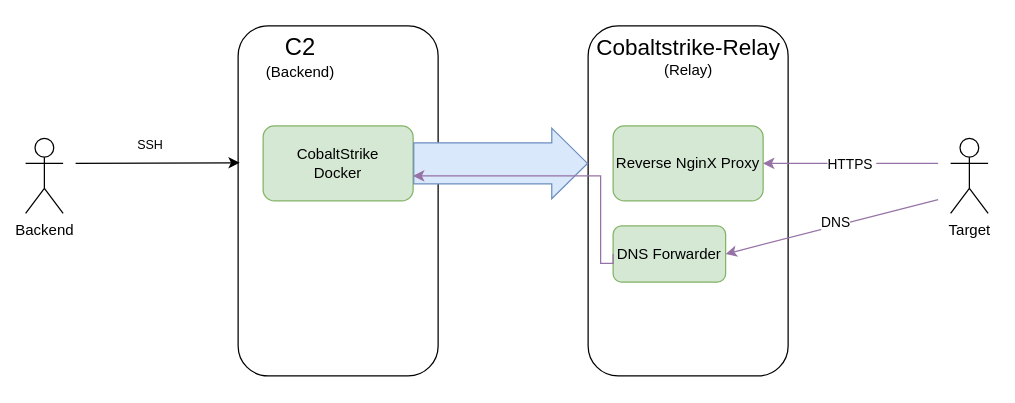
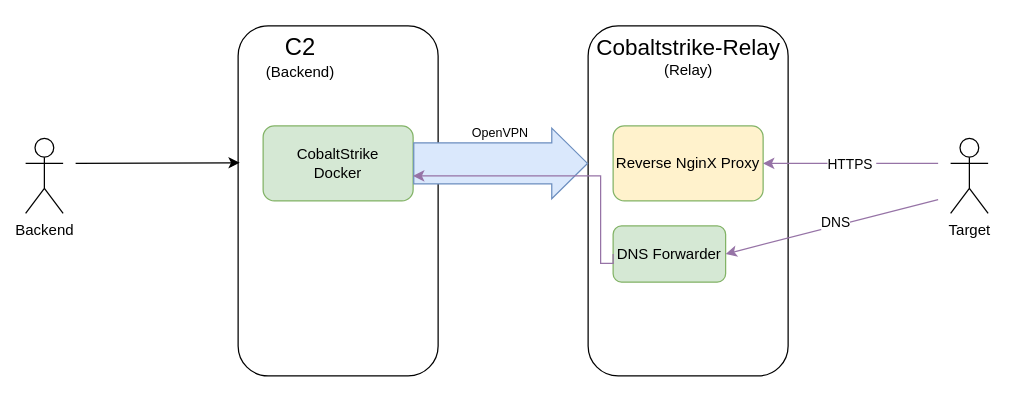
  <mxCell id="0" />
  <mxCell id="1" parent="0" />
  <mxCell id="2" value="" style="rounded=1;whiteSpace=wrap;html=1;" parent="1" vertex="1"><mxGeometry x="190" y="20" width="160" height="280" as="geometry" /></mxCell>
  <mxCell id="3" value="" style="rounded=1;whiteSpace=wrap;html=1;" parent="1" vertex="1"><mxGeometry x="470" y="20" width="160" height="280" as="geometry" /></mxCell>
  <mxCell id="4" value="CobaltStrike&lt;br&gt;Docker" style="rounded=1;whiteSpace=wrap;html=1;fillColor=#d5e8d4;strokeColor=#82b366;" parent="1" vertex="1"><mxGeometry x="210" y="100" width="120" height="60" as="geometry" /></mxCell>
- <mxCell id="5" value="Reverse NginX Proxy" style="rounded=1;whiteSpace=wrap;html=1;fillColor=#d5e8d4;strokeColor=#82b366;" parent="1" vertex="1"><mxGeometry x="490" y="100" width="120" height="60" as="geometry" /></mxCell>
+ <mxCell id="5" value="Reverse NginX Proxy" style="rounded=1;whiteSpace=wrap;html=1;fillColor=#fff2cc;strokeColor=#82b366;" parent="1" vertex="1"><mxGeometry x="490" y="100" width="120" height="60" as="geometry" /></mxCell>
  <mxCell id="6" value="&lt;font style=&quot;&quot;&gt;&lt;span style=&quot;font-size: 19px;&quot;&gt;C2&lt;/span&gt;&lt;br&gt;&lt;font style=&quot;font-size: 12px;&quot;&gt;(Backend)&lt;/font&gt;&lt;br&gt;&lt;/font&gt;" style="text;html=1;strokeColor=none;fillColor=none;align=center;verticalAlign=middle;whiteSpace=wrap;rounded=0;" parent="1" vertex="1"><mxGeometry x="210" y="30" width="60" height="30" as="geometry" /></mxCell>
  <mxCell id="7" value="&lt;font style=&quot;&quot;&gt;&lt;font style=&quot;font-size: 18px;&quot;&gt;Cobaltstrike-Relay&lt;/font&gt;&lt;br&gt;&lt;font style=&quot;font-size: 12px;&quot;&gt;(Relay)&lt;/font&gt;&lt;br&gt;&lt;/font&gt;" style="text;html=1;strokeColor=none;fillColor=none;align=center;verticalAlign=middle;whiteSpace=wrap;rounded=0;" parent="1" vertex="1"><mxGeometry x="462.5" y="30" width="175" height="30" as="geometry" /></mxCell>
  <mxCell id="8" value="" style="shape=flexArrow;endArrow=classic;html=1;rounded=0;exitX=1;exitY=0.5;exitDx=0;exitDy=0;entryX=0;entryY=0.393;entryDx=0;entryDy=0;entryPerimeter=0;endWidth=22.535;endSize=9.196;width=32.917;fillColor=#dae8fc;strokeColor=#6c8ebf;" parent="1" source="4" target="3" edge="1"><mxGeometry width="50" height="50" relative="1" as="geometry"><mxPoint x="380" y="130" as="sourcePoint" /><mxPoint x="430" y="80" as="targetPoint" /></mxGeometry></mxCell>
+ <mxCell id="9" value="&lt;font style=&quot;font-size: 10px;&quot;&gt;OpenVPN&lt;/font&gt;" style="text;html=1;strokeColor=none;fillColor=none;align=center;verticalAlign=middle;whiteSpace=wrap;rounded=0;" parent="1" vertex="1"><mxGeometry x="370" y="90" width="60" height="30" as="geometry" /></mxCell>
  <mxCell id="10" value="Backend" style="shape=umlActor;verticalLabelPosition=bottom;verticalAlign=top;html=1;outlineConnect=0;" parent="1" vertex="1"><mxGeometry x="20" y="110" width="30" height="60" as="geometry" /></mxCell>
- <mxCell id="11" value="&lt;font style=&quot;font-size: 10px;&quot;&gt;SSH&lt;/font&gt;" style="text;html=1;strokeColor=none;fillColor=none;align=center;verticalAlign=middle;whiteSpace=wrap;rounded=0;" parent="1" vertex="1"><mxGeometry x="90" y="100" width="60" height="30" as="geometry" /></mxCell>
  <mxCell id="12" value="Target" style="shape=umlActor;verticalLabelPosition=bottom;verticalAlign=top;html=1;outlineConnect=0;" parent="1" vertex="1"><mxGeometry x="760" y="110" width="30" height="60" as="geometry" /></mxCell>
  <mxCell id="13" value="" style="endArrow=classic;html=1;rounded=0;entryX=1;entryY=0.5;entryDx=0;entryDy=0;fillColor=#e1d5e7;strokeColor=#9673a6;" parent="1" target="5" edge="1"><mxGeometry width="50" height="50" relative="1" as="geometry"><mxPoint x="750" y="130" as="sourcePoint" /><mxPoint x="750" y="60" as="targetPoint" /></mxGeometry></mxCell>
  <mxCell id="14" value="HTTPS&amp;nbsp;" style="edgeLabel;html=1;align=center;verticalAlign=middle;resizable=0;points=[];" parent="13" vertex="1" connectable="0"><mxGeometry x="-0.179" y="1" relative="1" as="geometry"><mxPoint x="-13" y="-1" as="offset" /></mxGeometry></mxCell>
  <mxCell id="15" value="" style="endArrow=classic;html=1;rounded=0;entryX=0.008;entryY=0.391;entryDx=0;entryDy=0;entryPerimeter=0;" parent="1" target="2" edge="1"><mxGeometry width="50" height="50" relative="1" as="geometry"><mxPoint x="60" y="130" as="sourcePoint" /><mxPoint x="140" y="120" as="targetPoint" /></mxGeometry></mxCell>
  <mxCell id="16" value="DNS Forwarder" style="rounded=1;whiteSpace=wrap;html=1;fillColor=#d5e8d4;strokeColor=#82b366;" vertex="1" parent="1"><mxGeometry x="490" y="180" width="90" height="45" as="geometry" /></mxCell>
  <mxCell id="17" value="" style="endArrow=classic;html=1;rounded=0;entryX=1;entryY=0.5;entryDx=0;entryDy=0;fillColor=#e1d5e7;strokeColor=#9673a6;" edge="1" parent="1" target="16"><mxGeometry width="50" height="50" relative="1" as="geometry"><mxPoint x="750" y="159" as="sourcePoint" /><mxPoint x="610" y="159" as="targetPoint" /></mxGeometry></mxCell>
  <mxCell id="18" value="DNS" style="edgeLabel;html=1;align=center;verticalAlign=middle;resizable=0;points=[];" vertex="1" connectable="0" parent="17"><mxGeometry x="-0.179" y="1" relative="1" as="geometry"><mxPoint x="-13" y="-1" as="offset" /></mxGeometry></mxCell>
  <mxCell id="19" value="" style="endArrow=classic;html=1;rounded=0;exitX=0;exitY=0.5;exitDx=0;exitDy=0;fillColor=#e1d5e7;strokeColor=#9673a6;edgeStyle=orthogonalEdgeStyle;" edge="1" parent="1" source="16"><mxGeometry width="50" height="50" relative="1" as="geometry"><mxPoint x="470" y="230" as="sourcePoint" /><mxPoint x="330" y="140" as="targetPoint" /><Array as="points"><mxPoint x="480" y="210" /><mxPoint x="480" y="140" /></Array></mxGeometry></mxCell>
